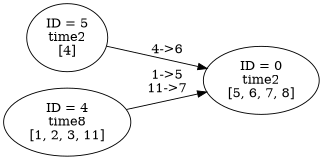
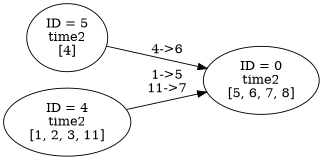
  digraph {
    rankdir=LR
    n1 [label="ID = 5\ntime2\n[4]"]
    n2 [label="ID = 0\ntime2\n[5, 6, 7, 8]"]
-   n3 [label="ID = 4\ntime8\n[1, 2, 3, 11]"]
+   n3 [label="ID = 4\ntime2\n[1, 2, 3, 11]"]
    n1 -> n2 [label="4->6\n"]
    n3 -> n2 [label="1->5\n11->7\n"]
  }
